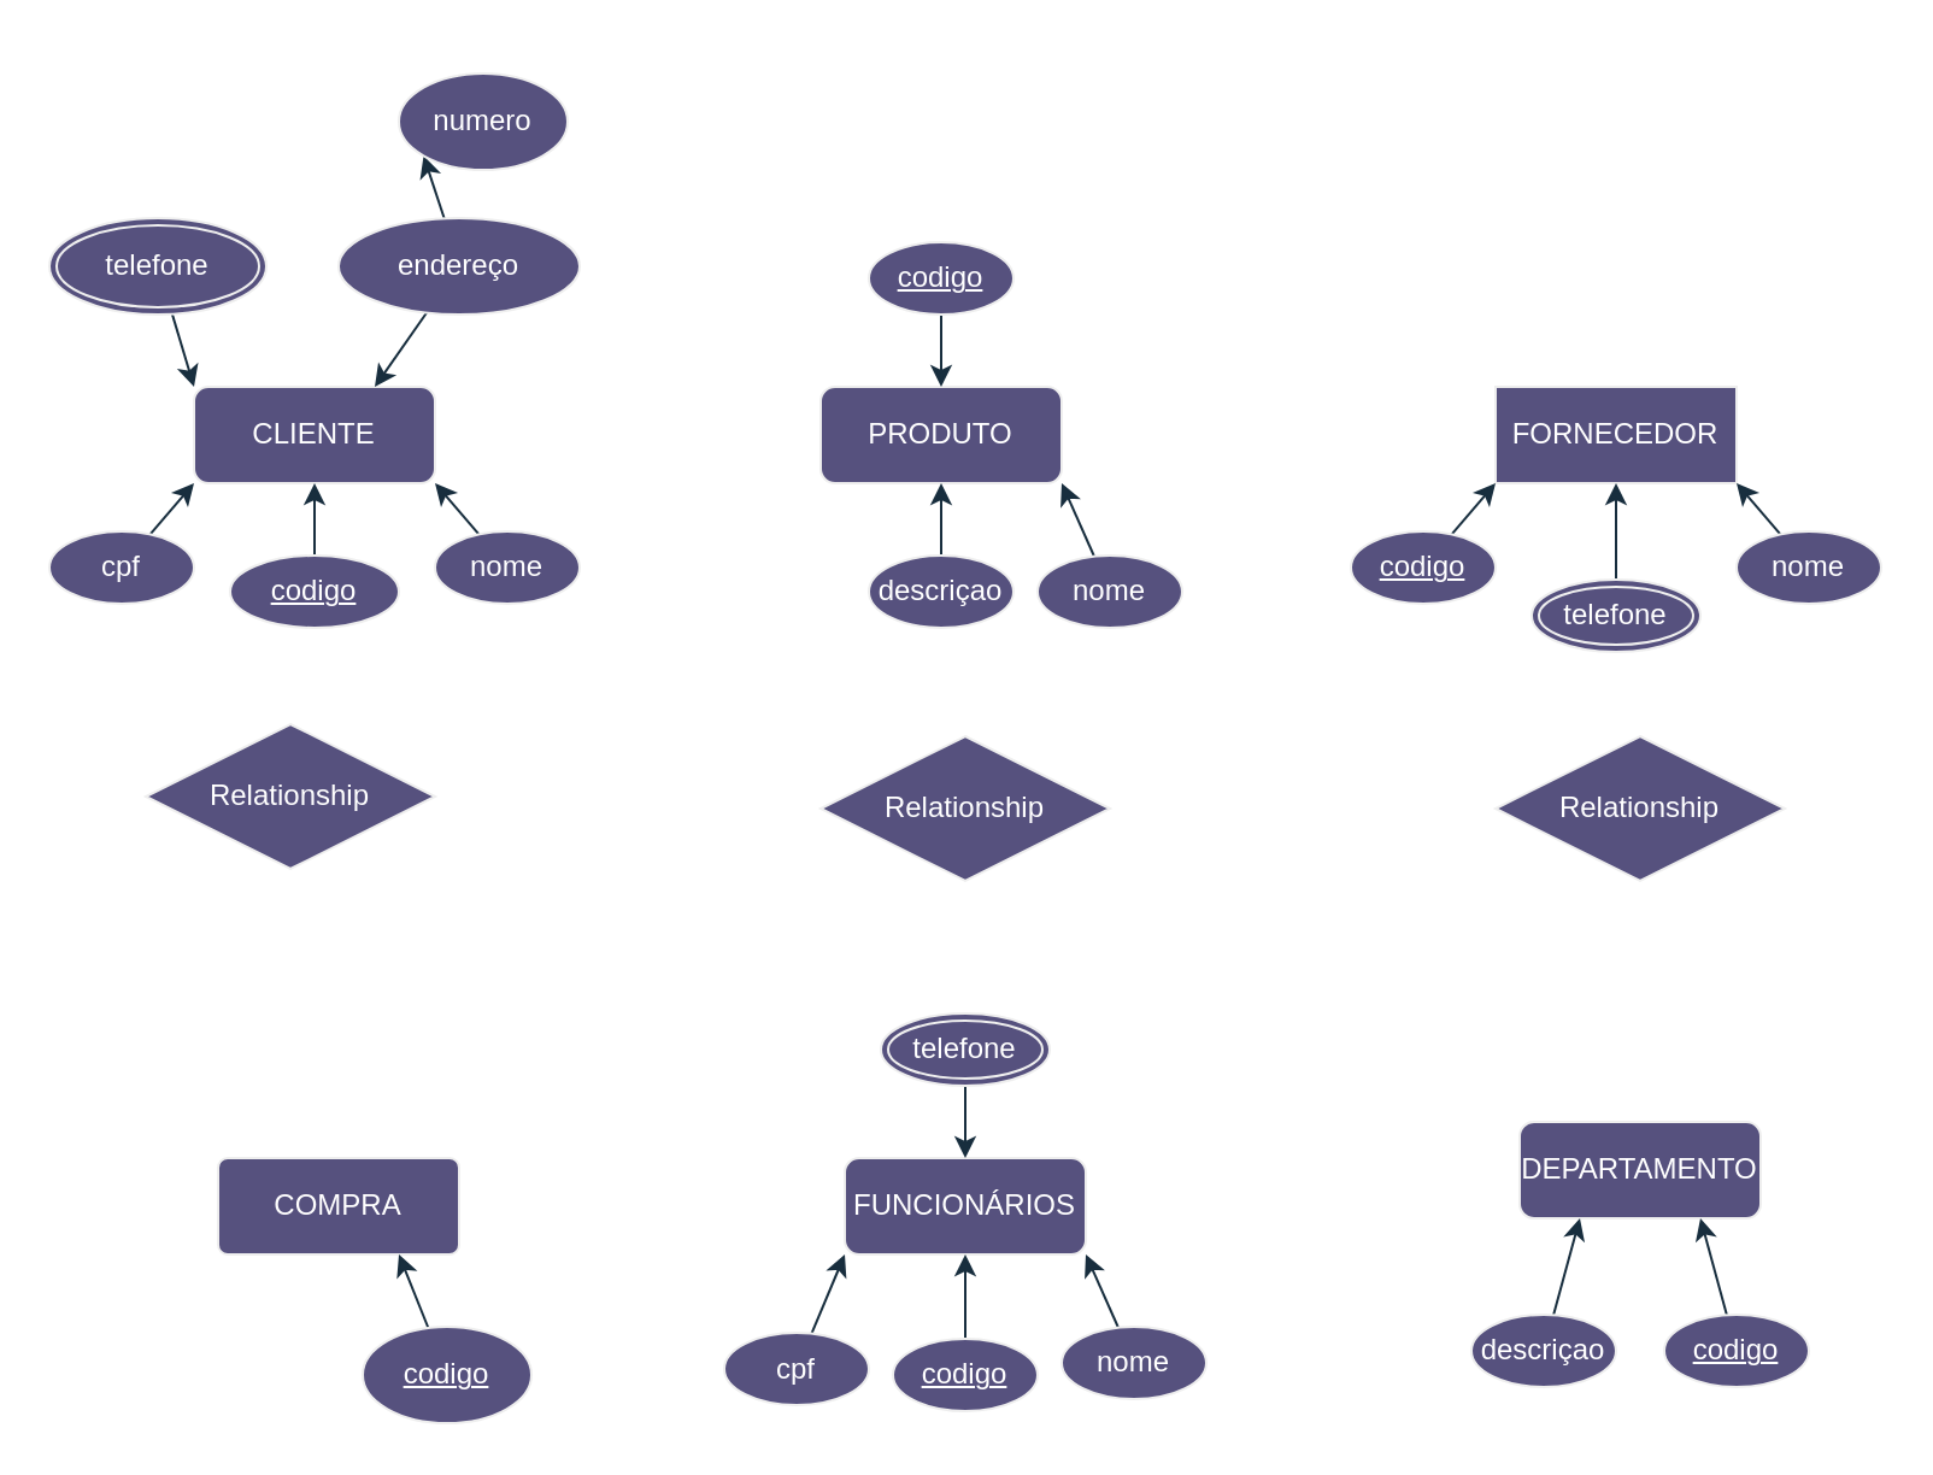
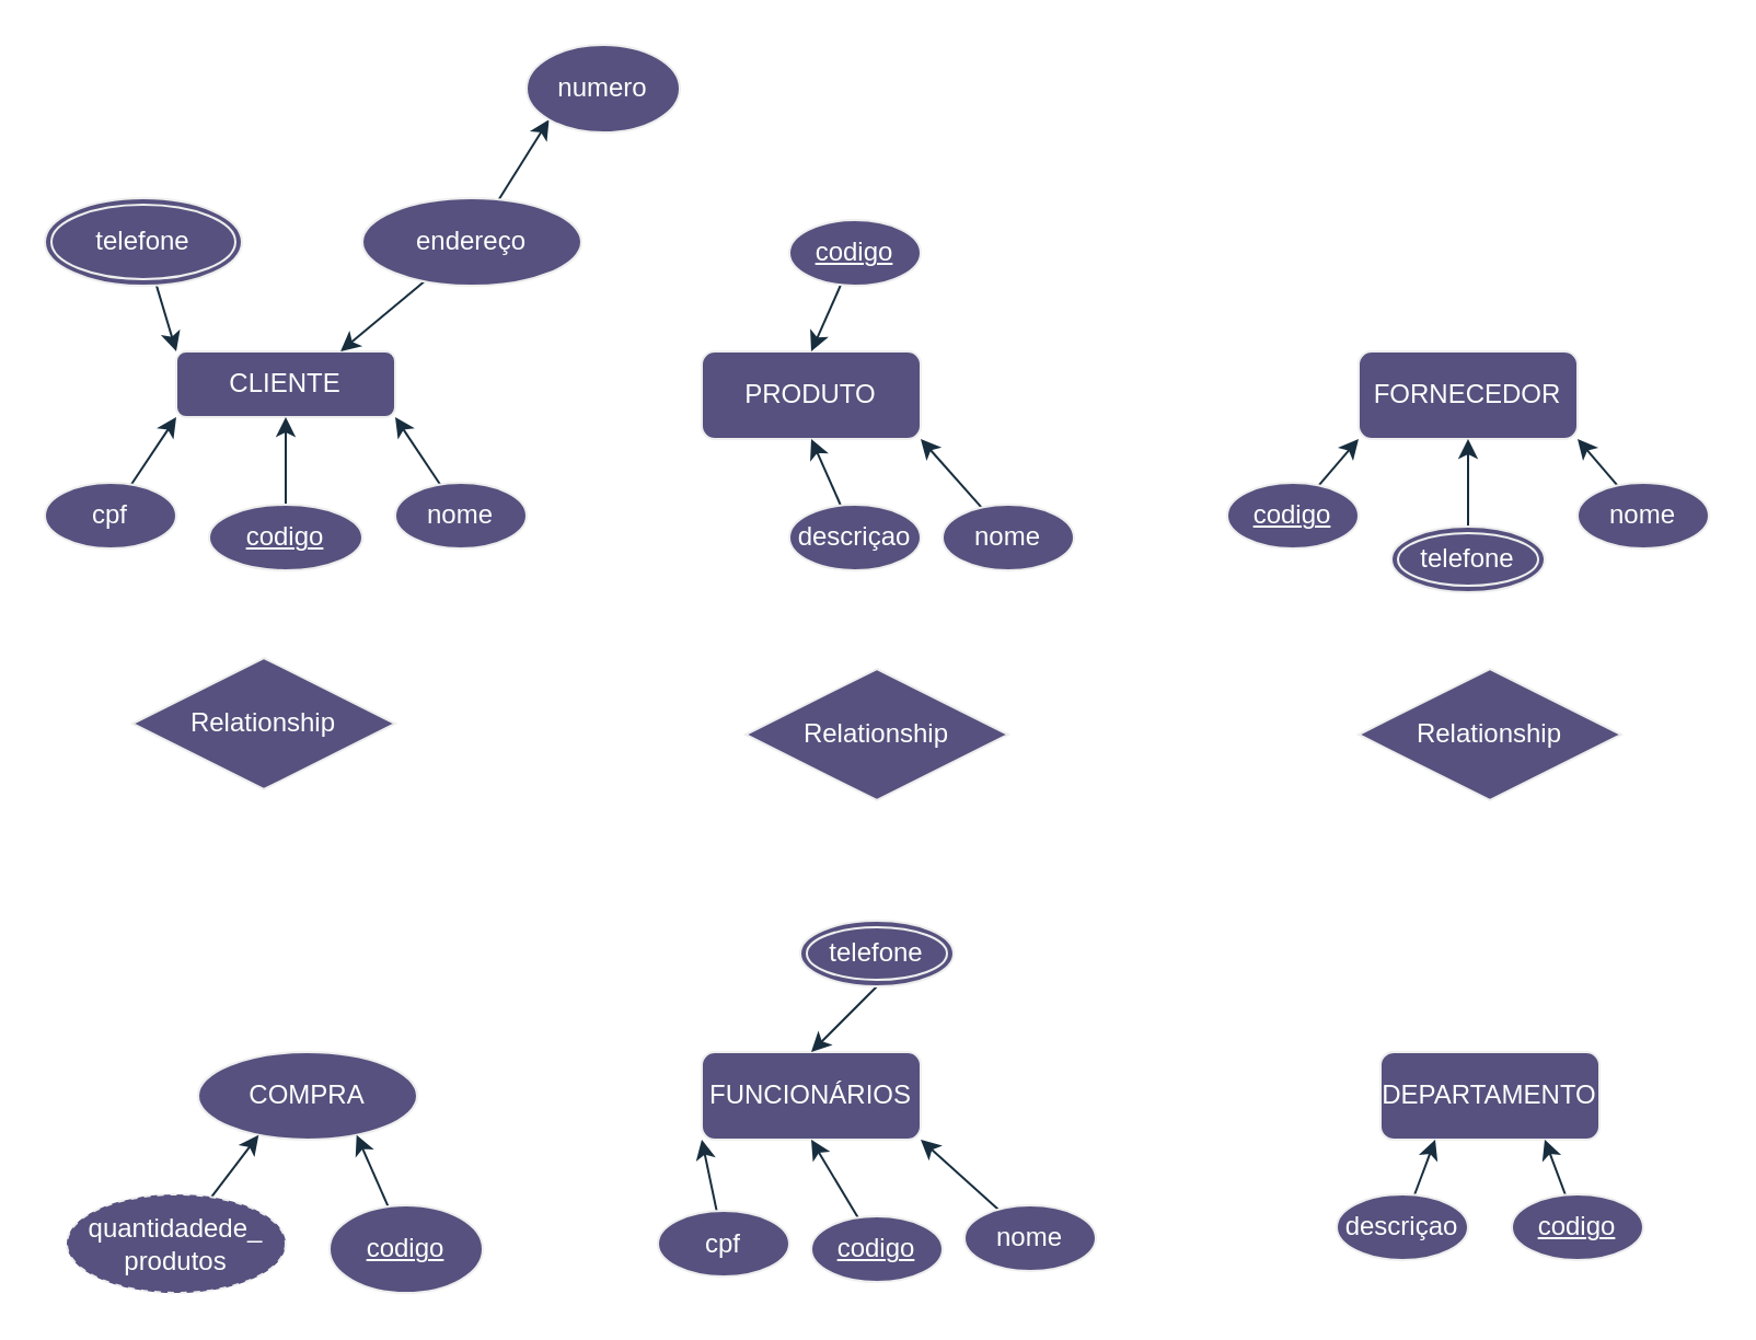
  <mxCell id="0" />
  <mxCell id="1" parent="0" />
- <mxCell id="2" value="DEPARTAMENTO" style="whiteSpace=wrap;html=1;align=center;fillColor=#56517E;fontColor=#FFFFFF;rounded=1;labelBackgroundColor=none;strokeColor=#EEEEEE;" parent="1" vertex="1"><mxGeometry x="630" y="465" width="100" height="40" as="geometry" /></mxCell>
- <mxCell id="3" value="FUNCIONÁRIOS" style="whiteSpace=wrap;html=1;align=center;fontColor=#FFFFFF;strokeColor=#EEEEEE;fillColor=#56517E;rounded=1;labelBackgroundColor=none;" parent="1" vertex="1"><mxGeometry x="350" y="480" width="100" height="40" as="geometry" /></mxCell>
- <mxCell id="4" value="CLIENTE" style="whiteSpace=wrap;html=1;align=center;fillColor=#56517E;fontColor=#FFFFFF;rounded=1;labelBackgroundColor=none;strokeColor=#EEEEEE;" parent="1" vertex="1"><mxGeometry x="80" y="160" width="100" height="40" as="geometry" /></mxCell>
- <mxCell id="5" value="FORNECEDOR" style="whiteSpace=wrap;html=1;align=center;fillColor=#56517E;fontColor=#FFFFFF;labelBackgroundColor=none;strokeColor=#EEEEEE;rounded=0;" parent="1" vertex="1"><mxGeometry x="620" y="160" width="100" height="40" as="geometry" /></mxCell>
- <mxCell id="6" value="PRODUTO" style="whiteSpace=wrap;html=1;align=center;fillColor=#56517E;fontColor=#FFFFFF;rounded=1;labelBackgroundColor=none;strokeColor=#EEEEEE;" parent="1" vertex="1"><mxGeometry x="340" y="160" width="100" height="40" as="geometry" /></mxCell>
- <mxCell id="7" value="COMPRA" style="rounded=1;arcSize=10;whiteSpace=wrap;html=1;align=center;labelBackgroundColor=none;strokeColor=#EEEEEE;fillColor=#56517E;fontColor=#FFFFFF;" parent="1" vertex="1"><mxGeometry x="90" y="480" width="100" height="40" as="geometry" /></mxCell>
+ <mxCell id="2" value="DEPARTAMENTO" style="whiteSpace=wrap;html=1;align=center;fillColor=#56517E;fontColor=#FFFFFF;rounded=1;labelBackgroundColor=none;strokeColor=#EEEEEE;" parent="1" vertex="1"><mxGeometry x="630" y="480" width="100" height="40" as="geometry" /></mxCell>
+ <mxCell id="3" value="FUNCIONÁRIOS" style="whiteSpace=wrap;html=1;align=center;fontColor=#FFFFFF;strokeColor=#EEEEEE;fillColor=#56517E;rounded=1;labelBackgroundColor=none;" parent="1" vertex="1"><mxGeometry x="320" y="480" width="100" height="40" as="geometry" /></mxCell>
+ <mxCell id="4" value="CLIENTE" style="whiteSpace=wrap;html=1;align=center;fillColor=#56517E;fontColor=#FFFFFF;rounded=1;labelBackgroundColor=none;strokeColor=#EEEEEE;" parent="1" vertex="1"><mxGeometry x="80" y="160" width="100" height="30" as="geometry" /></mxCell>
+ <mxCell id="5" value="FORNECEDOR" style="whiteSpace=wrap;html=1;align=center;fillColor=#56517E;fontColor=#FFFFFF;rounded=1;labelBackgroundColor=none;strokeColor=#EEEEEE;" parent="1" vertex="1"><mxGeometry x="620" y="160" width="100" height="40" as="geometry" /></mxCell>
+ <mxCell id="6" value="PRODUTO" style="whiteSpace=wrap;html=1;align=center;fillColor=#56517E;fontColor=#FFFFFF;rounded=1;labelBackgroundColor=none;strokeColor=#EEEEEE;" parent="1" vertex="1"><mxGeometry x="320" y="160" width="100" height="40" as="geometry" /></mxCell>
+ <mxCell id="7" value="COMPRA" style="ellipse;arcSize=10;whiteSpace=wrap;html=1;align=center;labelBackgroundColor=none;strokeColor=#EEEEEE;fillColor=#56517E;fontColor=#FFFFFF;" parent="1" vertex="1"><mxGeometry x="90" y="480" width="100" height="40" as="geometry" /></mxCell>
  <mxCell id="8" style="edgeStyle=none;rounded=1;orthogonalLoop=1;jettySize=auto;html=1;entryX=1;entryY=1;entryDx=0;entryDy=0;labelBackgroundColor=none;strokeColor=#182E3E;fontColor=default;" parent="1" source="9" target="4" edge="1"><mxGeometry relative="1" as="geometry" /></mxCell>
  <mxCell id="9" value="nome" style="ellipse;whiteSpace=wrap;html=1;align=center;rounded=1;labelBackgroundColor=none;fillColor=#56517E;strokeColor=#EEEEEE;fontColor=#FFFFFF;" parent="1" vertex="1"><mxGeometry x="180" y="220" width="60" height="30" as="geometry" /></mxCell>
  <mxCell id="10" style="edgeStyle=none;rounded=1;orthogonalLoop=1;jettySize=auto;html=1;entryX=0;entryY=1;entryDx=0;entryDy=0;labelBackgroundColor=none;strokeColor=#182E3E;fontColor=default;" parent="1" source="11" target="4" edge="1"><mxGeometry relative="1" as="geometry" /></mxCell>
  <mxCell id="11" value="cpf" style="ellipse;whiteSpace=wrap;html=1;align=center;rounded=1;labelBackgroundColor=none;fillColor=#56517E;strokeColor=#EEEEEE;fontColor=#FFFFFF;" parent="1" vertex="1"><mxGeometry x="20" y="220" width="60" height="30" as="geometry" /></mxCell>
  <mxCell id="12" style="edgeStyle=none;rounded=1;orthogonalLoop=1;jettySize=auto;html=1;entryX=0.75;entryY=1;entryDx=0;entryDy=0;labelBackgroundColor=none;strokeColor=#182E3E;fontColor=default;" parent="1" source="13" target="7" edge="1"><mxGeometry relative="1" as="geometry" /></mxCell>
  <mxCell id="13" value="codigo" style="ellipse;whiteSpace=wrap;html=1;align=center;fontStyle=4;rounded=1;labelBackgroundColor=none;fillColor=#56517E;strokeColor=#EEEEEE;fontColor=#FFFFFF;" parent="1" vertex="1"><mxGeometry x="150" y="550" width="70" height="40" as="geometry" /></mxCell>
  <mxCell id="14" style="edgeStyle=none;rounded=1;orthogonalLoop=1;jettySize=auto;html=1;entryX=0.5;entryY=1;entryDx=0;entryDy=0;labelBackgroundColor=none;strokeColor=#182E3E;fontColor=default;" parent="1" source="15" target="4" edge="1"><mxGeometry relative="1" as="geometry" /></mxCell>
  <mxCell id="15" value="codigo" style="ellipse;whiteSpace=wrap;html=1;align=center;fontStyle=4;rounded=1;labelBackgroundColor=none;fillColor=#56517E;strokeColor=#EEEEEE;fontColor=#FFFFFF;" parent="1" vertex="1"><mxGeometry x="95" y="230" width="70" height="30" as="geometry" /></mxCell>
+ <mxCell id="16" style="edgeStyle=none;rounded=1;orthogonalLoop=1;jettySize=auto;html=1;entryX=0.25;entryY=1;entryDx=0;entryDy=0;labelBackgroundColor=none;strokeColor=#182E3E;fontColor=default;" parent="1" source="17" target="7" edge="1"><mxGeometry relative="1" as="geometry" /></mxCell>
+ <mxCell id="17" value="quantidadede_&lt;br&gt;produtos" style="ellipse;whiteSpace=wrap;html=1;align=center;dashed=1;rounded=1;labelBackgroundColor=none;fillColor=#56517E;strokeColor=#EEEEEE;fontColor=#FFFFFF;" parent="1" vertex="1"><mxGeometry x="30" y="545" width="100" height="45" as="geometry" /></mxCell>
  <mxCell id="18" style="edgeStyle=none;rounded=1;orthogonalLoop=1;jettySize=auto;html=1;entryX=0;entryY=0;entryDx=0;entryDy=0;labelBackgroundColor=none;strokeColor=#182E3E;fontColor=default;" parent="1" source="19" target="4" edge="1"><mxGeometry relative="1" as="geometry" /></mxCell>
  <mxCell id="19" value="telefone" style="ellipse;shape=doubleEllipse;margin=3;whiteSpace=wrap;html=1;align=center;rounded=1;labelBackgroundColor=none;fillColor=#56517E;strokeColor=#EEEEEE;fontColor=#FFFFFF;" parent="1" vertex="1"><mxGeometry x="20" y="90" width="90" height="40" as="geometry" /></mxCell>
  <mxCell id="20" style="edgeStyle=none;rounded=1;orthogonalLoop=1;jettySize=auto;html=1;entryX=0.75;entryY=0;entryDx=0;entryDy=0;labelBackgroundColor=none;strokeColor=#182E3E;fontColor=default;" parent="1" source="22" target="4" edge="1"><mxGeometry relative="1" as="geometry" /></mxCell>
  <mxCell id="21" style="edgeStyle=none;rounded=1;orthogonalLoop=1;jettySize=auto;html=1;entryX=0;entryY=1;entryDx=0;entryDy=0;labelBackgroundColor=none;strokeColor=#182E3E;fontColor=default;" parent="1" source="22" target="23" edge="1"><mxGeometry relative="1" as="geometry" /></mxCell>
- <mxCell id="22" value="endereço" style="ellipse;whiteSpace=wrap;html=1;align=center;rounded=1;labelBackgroundColor=none;fillColor=#56517E;strokeColor=#EEEEEE;fontColor=#FFFFFF;" parent="1" vertex="1"><mxGeometry x="140" y="90" width="100" height="40" as="geometry" /></mxCell>
- <mxCell id="23" value="numero" style="ellipse;whiteSpace=wrap;html=1;align=center;rounded=1;labelBackgroundColor=none;fillColor=#56517E;strokeColor=#EEEEEE;fontColor=#FFFFFF;" parent="1" vertex="1"><mxGeometry x="165" y="30" width="70" height="40" as="geometry" /></mxCell>
+ <mxCell id="22" value="endereço" style="ellipse;whiteSpace=wrap;html=1;align=center;rounded=1;labelBackgroundColor=none;fillColor=#56517E;strokeColor=#EEEEEE;fontColor=#FFFFFF;" parent="1" vertex="1"><mxGeometry x="165" y="90" width="100" height="40" as="geometry" /></mxCell>
+ <mxCell id="23" value="numero" style="ellipse;whiteSpace=wrap;html=1;align=center;rounded=1;labelBackgroundColor=none;fillColor=#56517E;strokeColor=#EEEEEE;fontColor=#FFFFFF;" parent="1" vertex="1"><mxGeometry x="240" y="20" width="70" height="40" as="geometry" /></mxCell>
  <mxCell id="24" style="edgeStyle=none;rounded=1;orthogonalLoop=1;jettySize=auto;html=1;entryX=0.5;entryY=1;entryDx=0;entryDy=0;labelBackgroundColor=none;strokeColor=#182E3E;fontColor=default;" parent="1" source="25" target="6" edge="1"><mxGeometry relative="1" as="geometry" /></mxCell>
  <mxCell id="25" value="descriçao" style="ellipse;whiteSpace=wrap;html=1;align=center;fontStyle=0;rounded=1;labelBackgroundColor=none;fillColor=#56517E;strokeColor=#EEEEEE;fontColor=#FFFFFF;" parent="1" vertex="1"><mxGeometry x="360" y="230" width="60" height="30" as="geometry" /></mxCell>
  <mxCell id="26" style="edgeStyle=none;rounded=1;orthogonalLoop=1;jettySize=auto;html=1;entryX=1;entryY=1;entryDx=0;entryDy=0;labelBackgroundColor=none;strokeColor=#182E3E;fontColor=default;" parent="1" source="27" target="6" edge="1"><mxGeometry relative="1" as="geometry" /></mxCell>
  <mxCell id="27" value="nome" style="ellipse;whiteSpace=wrap;html=1;align=center;rounded=1;labelBackgroundColor=none;fillColor=#56517E;strokeColor=#EEEEEE;fontColor=#FFFFFF;" parent="1" vertex="1"><mxGeometry x="430" y="230" width="60" height="30" as="geometry" /></mxCell>
  <mxCell id="28" style="edgeStyle=none;rounded=1;orthogonalLoop=1;jettySize=auto;html=1;entryX=0.5;entryY=0;entryDx=0;entryDy=0;labelBackgroundColor=none;strokeColor=#182E3E;fontColor=default;" parent="1" source="29" target="6" edge="1"><mxGeometry relative="1" as="geometry" /></mxCell>
  <mxCell id="29" value="codigo" style="ellipse;whiteSpace=wrap;html=1;align=center;fontStyle=4;rounded=1;labelBackgroundColor=none;fillColor=#56517E;strokeColor=#EEEEEE;fontColor=#FFFFFF;" parent="1" vertex="1"><mxGeometry x="360" y="100" width="60" height="30" as="geometry" /></mxCell>
  <mxCell id="30" style="edgeStyle=none;rounded=1;orthogonalLoop=1;jettySize=auto;html=1;entryX=1;entryY=1;entryDx=0;entryDy=0;labelBackgroundColor=none;strokeColor=#182E3E;fontColor=default;" parent="1" source="31" target="3" edge="1"><mxGeometry relative="1" as="geometry" /></mxCell>
  <mxCell id="31" value="nome" style="ellipse;whiteSpace=wrap;html=1;align=center;rounded=1;labelBackgroundColor=none;fillColor=#56517E;strokeColor=#EEEEEE;fontColor=#FFFFFF;" parent="1" vertex="1"><mxGeometry x="440" y="550" width="60" height="30" as="geometry" /></mxCell>
  <mxCell id="32" style="edgeStyle=none;rounded=1;orthogonalLoop=1;jettySize=auto;html=1;entryX=0.5;entryY=1;entryDx=0;entryDy=0;labelBackgroundColor=none;strokeColor=#182E3E;fontColor=default;" parent="1" source="33" target="3" edge="1"><mxGeometry relative="1" as="geometry" /></mxCell>
  <mxCell id="33" value="codigo" style="ellipse;whiteSpace=wrap;html=1;align=center;fontStyle=4;rounded=1;labelBackgroundColor=none;fillColor=#56517E;strokeColor=#EEEEEE;fontColor=#FFFFFF;" parent="1" vertex="1"><mxGeometry x="370" y="555" width="60" height="30" as="geometry" /></mxCell>
  <mxCell id="34" style="edgeStyle=none;rounded=1;orthogonalLoop=1;jettySize=auto;html=1;entryX=0;entryY=1;entryDx=0;entryDy=0;labelBackgroundColor=none;strokeColor=#182E3E;fontColor=default;" parent="1" source="35" target="3" edge="1"><mxGeometry relative="1" as="geometry" /></mxCell>
  <mxCell id="35" value="cpf" style="ellipse;whiteSpace=wrap;html=1;align=center;rounded=1;labelBackgroundColor=none;fillColor=#56517E;strokeColor=#EEEEEE;fontColor=#FFFFFF;" parent="1" vertex="1"><mxGeometry x="300" y="552.5" width="60" height="30" as="geometry" /></mxCell>
  <mxCell id="36" style="edgeStyle=none;rounded=1;orthogonalLoop=1;jettySize=auto;html=1;entryX=0.5;entryY=0;entryDx=0;entryDy=0;labelBackgroundColor=none;strokeColor=#182E3E;fontColor=default;" parent="1" target="3" edge="1"><mxGeometry relative="1" as="geometry"><mxPoint x="400" y="450" as="sourcePoint" /></mxGeometry></mxCell>
  <mxCell id="37" value="telefone" style="ellipse;shape=doubleEllipse;margin=3;whiteSpace=wrap;html=1;align=center;rounded=1;labelBackgroundColor=none;fillColor=#56517E;strokeColor=#EEEEEE;fontColor=#FFFFFF;" parent="1" vertex="1"><mxGeometry x="365" y="420" width="70" height="30" as="geometry" /></mxCell>
  <mxCell id="38" style="edgeStyle=none;rounded=1;orthogonalLoop=1;jettySize=auto;html=1;entryX=0;entryY=1;entryDx=0;entryDy=0;labelBackgroundColor=none;strokeColor=#182E3E;fontColor=default;" parent="1" source="39" target="5" edge="1"><mxGeometry relative="1" as="geometry" /></mxCell>
  <mxCell id="39" value="codigo" style="ellipse;whiteSpace=wrap;html=1;align=center;fontStyle=4;rounded=1;labelBackgroundColor=none;fillColor=#56517E;strokeColor=#EEEEEE;fontColor=#FFFFFF;" parent="1" vertex="1"><mxGeometry x="560" y="220" width="60" height="30" as="geometry" /></mxCell>
  <mxCell id="40" style="edgeStyle=none;rounded=1;orthogonalLoop=1;jettySize=auto;html=1;entryX=1;entryY=1;entryDx=0;entryDy=0;labelBackgroundColor=none;strokeColor=#182E3E;fontColor=default;" parent="1" source="41" target="5" edge="1"><mxGeometry relative="1" as="geometry" /></mxCell>
  <mxCell id="41" value="nome" style="ellipse;whiteSpace=wrap;html=1;align=center;rounded=1;labelBackgroundColor=none;fillColor=#56517E;strokeColor=#EEEEEE;fontColor=#FFFFFF;" parent="1" vertex="1"><mxGeometry x="720" y="220" width="60" height="30" as="geometry" /></mxCell>
  <mxCell id="42" style="edgeStyle=none;rounded=1;orthogonalLoop=1;jettySize=auto;html=1;entryX=0.5;entryY=1;entryDx=0;entryDy=0;labelBackgroundColor=none;strokeColor=#182E3E;fontColor=default;" parent="1" source="43" target="5" edge="1"><mxGeometry relative="1" as="geometry" /></mxCell>
  <mxCell id="43" value="telefone" style="ellipse;shape=doubleEllipse;margin=3;whiteSpace=wrap;html=1;align=center;rounded=1;labelBackgroundColor=none;fillColor=#56517E;strokeColor=#EEEEEE;fontColor=#FFFFFF;" parent="1" vertex="1"><mxGeometry x="635" y="240" width="70" height="30" as="geometry" /></mxCell>
  <mxCell id="44" style="edgeStyle=none;rounded=1;orthogonalLoop=1;jettySize=auto;html=1;entryX=0.25;entryY=1;entryDx=0;entryDy=0;labelBackgroundColor=none;strokeColor=#182E3E;fontColor=default;" parent="1" source="45" target="2" edge="1"><mxGeometry relative="1" as="geometry" /></mxCell>
  <mxCell id="45" value="descriçao" style="ellipse;whiteSpace=wrap;html=1;align=center;rounded=1;labelBackgroundColor=none;fillColor=#56517E;strokeColor=#EEEEEE;fontColor=#FFFFFF;" parent="1" vertex="1"><mxGeometry x="610" y="545" width="60" height="30" as="geometry" /></mxCell>
  <mxCell id="46" style="edgeStyle=none;rounded=1;orthogonalLoop=1;jettySize=auto;html=1;entryX=0.75;entryY=1;entryDx=0;entryDy=0;labelBackgroundColor=none;strokeColor=#182E3E;fontColor=default;" parent="1" source="47" target="2" edge="1"><mxGeometry relative="1" as="geometry" /></mxCell>
  <mxCell id="47" value="codigo" style="ellipse;whiteSpace=wrap;html=1;align=center;fontStyle=4;rounded=1;labelBackgroundColor=none;fillColor=#56517E;strokeColor=#EEEEEE;fontColor=#FFFFFF;" parent="1" vertex="1"><mxGeometry x="690" y="545" width="60" height="30" as="geometry" /></mxCell>
  <mxCell id="48" value="Relationship" style="shape=rhombus;perimeter=rhombusPerimeter;whiteSpace=wrap;html=1;align=center;strokeColor=#EEEEEE;fontColor=#FFFFFF;fillColor=#56517E;rotation=0;" vertex="1" parent="1"><mxGeometry x="60" y="300" width="120" height="60" as="geometry" /></mxCell>
  <mxCell id="49" value="Relationship" style="shape=rhombus;perimeter=rhombusPerimeter;whiteSpace=wrap;html=1;align=center;strokeColor=#EEEEEE;fontColor=#FFFFFF;fillColor=#56517E;rotation=0;" vertex="1" parent="1"><mxGeometry x="340" y="305" width="120" height="60" as="geometry" /></mxCell>
  <mxCell id="50" value="Relationship" style="shape=rhombus;perimeter=rhombusPerimeter;whiteSpace=wrap;html=1;align=center;strokeColor=#EEEEEE;fontColor=#FFFFFF;fillColor=#56517E;rotation=0;" vertex="1" parent="1"><mxGeometry x="620" y="305" width="120" height="60" as="geometry" /></mxCell>
